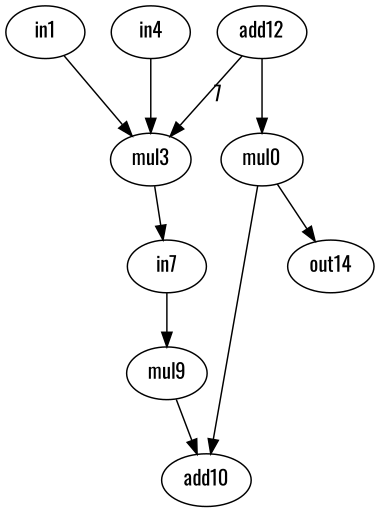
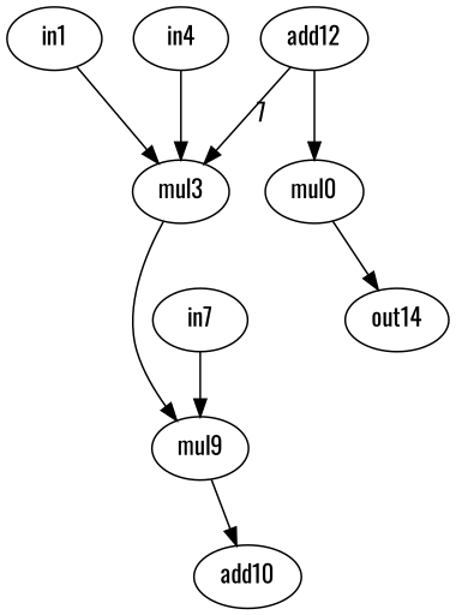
  strict digraph {
    fontname=Oswald
    node [alap=2 asap=0 fontname=Oswald op=mul]
    edge [fontname=Oswald port=0 w=0]
    n1 [asap=2 label=mul0]
    n2 [alap=4 asap=4 label=add10 op=add]
    n3 [alap=3 asap=3 label=out14 op=out]
    n4 [alap=1 label=in1 op=in]
    n5 [asap=2 label=mul3]
    n6 [alap=3 asap=3 label=mul9]
    n7 [alap=1 label=in4 op=in]
    n8 [label=in7 op=in]
    n9 [alap=1 asap=1 label=add12 op=addi value=2]
-   n1 -> n2
    n1 -> n3
    n4 -> n5
-   n5 -> n8
+   n5 -> n6
    n6 -> n2 [port=1]
    n7 -> n5
    n8 -> n6 [port=1]
    n9 -> n1 [port=1]
    n9 -> n5 [label=7 port=1 w=1]
  }
